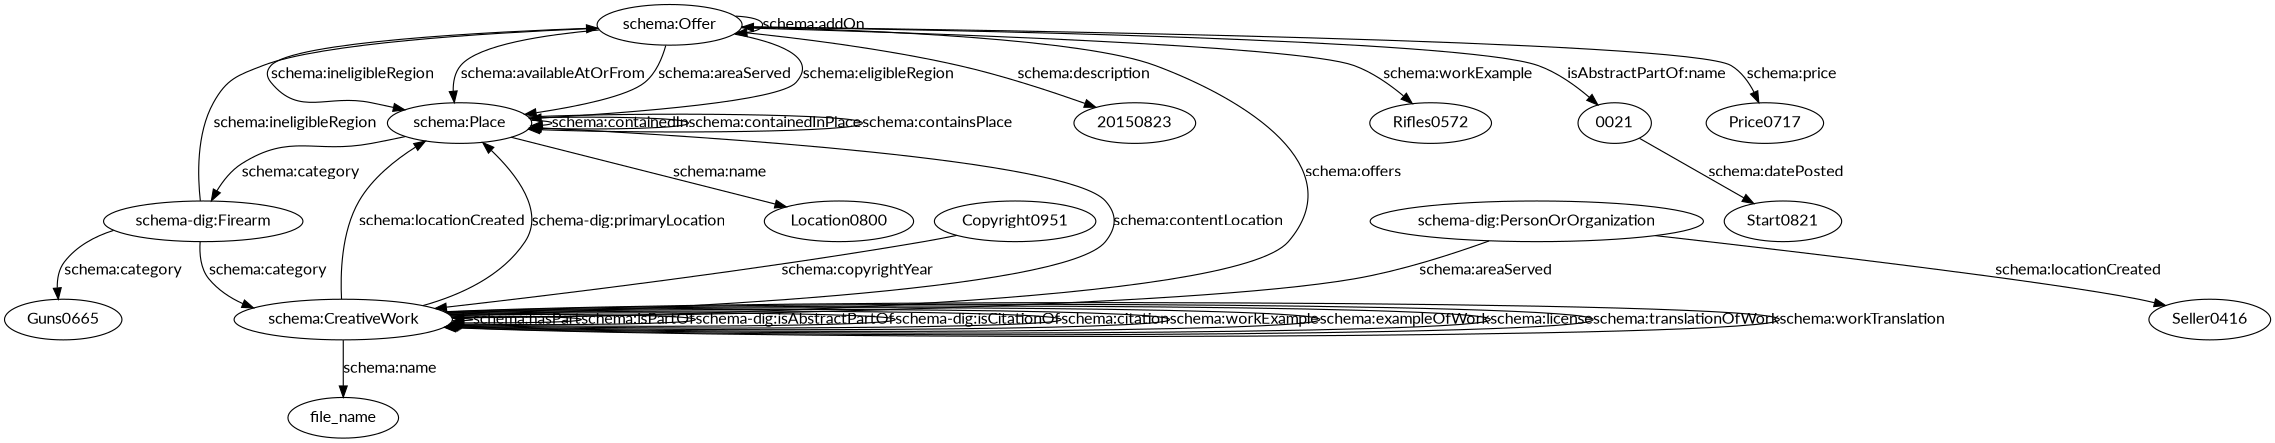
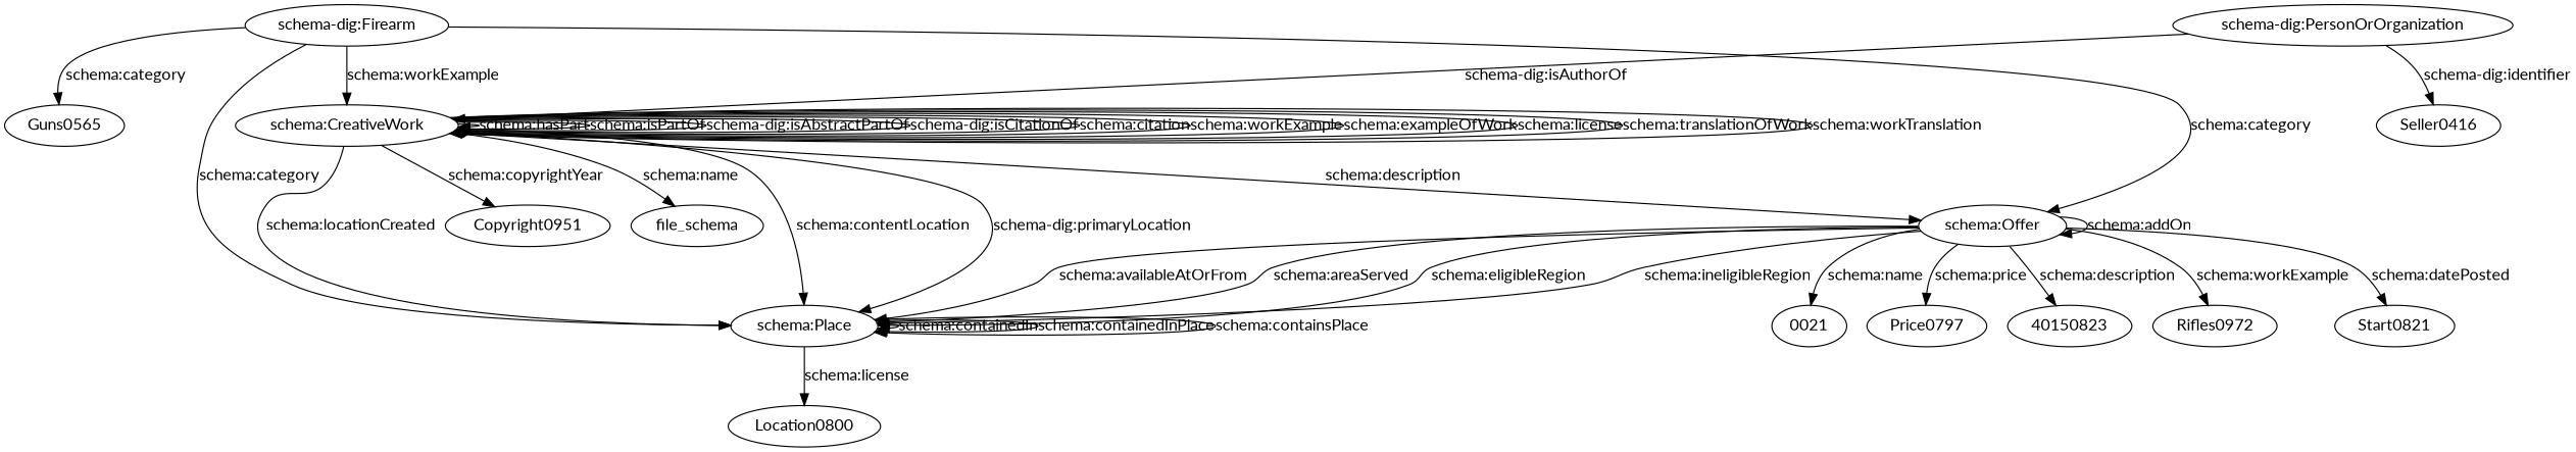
  digraph {
    fontname=Lato
    node [fontname=Lato type=attribute_name]
    edge [fontname=Lato type=direct_property_uri weight=1]
-   n1 [label=20150823]
-   n2 [label=Guns0665]
+   n1 [label=40150823]
+   n2 [label=Guns0565]
    n3 [label="schema-dig:Firearm" type=class_uri]
    n4 [label="schema:CreativeWork" type=class_uri]
    n5 [label="schema:Offer" type=class_uri]
    n6 [label="schema:Place" type=class_uri]
    n7 [label=Copyright0951]
-   n8 [label=file_name]
-   n9 [label=Rifles0572]
+   n8 [label=file_schema]
+   n9 [label=Rifles0972]
    n10 [label=Start0821]
    n11 [label=0021]
-   n12 [label=Price0717]
+   n12 [label=Price0797]
    n13 [label=Location0800]
    n14 [label=Seller0416]
    n15 [label="schema-dig:PersonOrOrganization" type=class_uri]
    n3 -> n2 [label="schema:category" type=st_property_uri weight=""]
-   n3 -> n4 [label="schema:category" type=inherited weight=4]
-   n3 -> n5 [label="schema:ineligibleRegion" type=inherited weight=4]
-   n6 -> n3 [label="schema:category" type=inherited weight=4]
+   n3 -> n4 [label="schema:workExample" type=inherited weight=4]
+   n3 -> n5 [label="schema:category" type=inherited weight=4]
+   n3 -> n6 [label="schema:category" type=inherited weight=4]
    n4 -> n4 [label="schema:hasPart"]
    n4 -> n4 [label="schema:isPartOf"]
    n4 -> n4 [label="schema-dig:isAbstractPartOf"]
    n4 -> n4 [label="schema-dig:isCitationOf"]
    n4 -> n4 [label="schema:citation"]
    n4 -> n4 [label="schema:workExample"]
    n4 -> n4 [label="schema:exampleOfWork"]
    n4 -> n4 [label="schema:license"]
    n4 -> n4 [label="schema:translationOfWork"]
    n4 -> n4 [label="schema:workTranslation"]
-   n4 -> n5 [label="schema:offers"]
+   n4 -> n5 [label="schema:description"]
    n4 -> n6 [label="schema:locationCreated"]
    n4 -> n6 [label="schema-dig:primaryLocation"]
    n4 -> n6 [label="schema:contentLocation"]
-   n7 -> n4 [label="schema:copyrightYear" type=st_property_uri weight=""]
+   n4 -> n7 [label="schema:copyrightYear" type=st_property_uri weight=""]
    n4 -> n8 [label="schema:name" type=st_property_uri weight=""]
    n5 -> n1 [label="schema:description" type=st_property_uri weight=""]
    n5 -> n5 [label="schema:addOn"]
    n5 -> n6 [label="schema:ineligibleRegion"]
    n5 -> n6 [label="schema:availableAtOrFrom"]
    n5 -> n6 [label="schema:areaServed"]
    n5 -> n6 [label="schema:eligibleRegion"]
    n5 -> n9 [label="schema:workExample" type=st_property_uri weight=""]
-   n11 -> n10 [label="schema:datePosted" type=st_property_uri weight=""]
-   n5 -> n11 [label="isAbstractPartOf:name" type=st_property_uri weight=""]
+   n5 -> n10 [label="schema:datePosted" type=st_property_uri weight=""]
+   n5 -> n11 [label="schema:name" type=st_property_uri weight=""]
    n5 -> n12 [label="schema:price" type=st_property_uri weight=""]
    n6 -> n6 [label="schema:containedIn"]
    n6 -> n6 [label="schema:containedInPlace"]
    n6 -> n6 [label="schema:containsPlace"]
-   n6 -> n13 [label="schema:name" type=st_property_uri weight=""]
-   n15 -> n4 [label="schema:areaServed"]
-   n15 -> n14 [label="schema:locationCreated" type=st_property_uri weight=""]
+   n6 -> n13 [label="schema:license" type=st_property_uri weight=""]
+   n15 -> n4 [label="schema-dig:isAuthorOf"]
+   n15 -> n14 [label="schema-dig:identifier" type=st_property_uri weight=""]
  }
